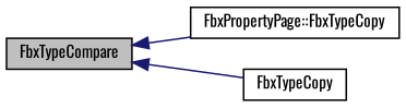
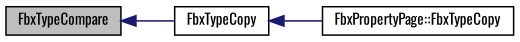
  digraph {
    fontname=Oswald
    rankdir=LR
    node [color=black fillcolor=white fontname=Oswald fontsize=10 shape=record style=filled]
    edge [color=midnightblue dir=back fontname=Oswald fontsize=10 labelfontname=Helvetica labelfontsize=10 style=solid]
    n1 [fillcolor=grey75 fontcolor=black height=0.2 label=FbxTypeCompare width=0.4]
    n2 [height=0.2 label="FbxPropertyPage::FbxTypeCopy" width=0.4]
    n3 [height=0.2 label=FbxTypeCopy width=0.4]
-   n1 -> n2
+   n3 -> n2
    n1 -> n3
  }
